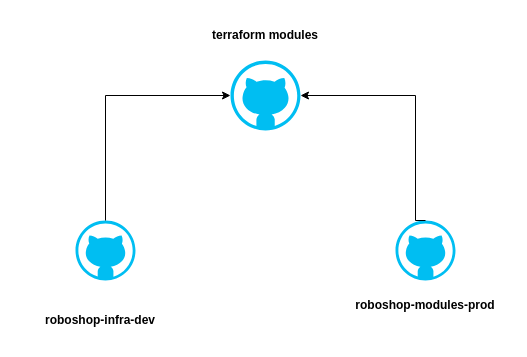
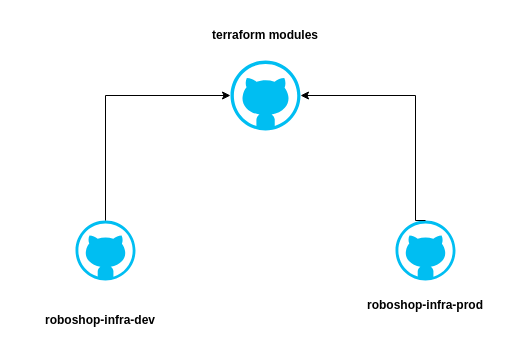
  <mxCell id="0" />
  <mxCell id="1" parent="0" />
  <mxCell id="2" value="" style="verticalLabelPosition=bottom;html=1;verticalAlign=top;align=center;strokeColor=none;fillColor=#00BEF2;shape=mxgraph.azure.github_code;pointerEvents=1;" vertex="1" parent="1"><mxGeometry x="230" y="60" width="70" height="70" as="geometry" /></mxCell>
  <mxCell id="3" value="&lt;b&gt;terraform modules&lt;/b&gt;" style="text;html=1;whiteSpace=wrap;strokeColor=none;fillColor=none;align=center;verticalAlign=middle;rounded=0;" vertex="1" parent="1"><mxGeometry x="200" y="20" width="130" height="30" as="geometry" /></mxCell>
  <mxCell id="4" value="" style="verticalLabelPosition=bottom;html=1;verticalAlign=top;align=center;strokeColor=none;fillColor=#00BEF2;shape=mxgraph.azure.github_code;pointerEvents=1;" vertex="1" parent="1"><mxGeometry x="75" y="220" width="60" height="60" as="geometry" /></mxCell>
  <mxCell id="5" value="&lt;b&gt;roboshop-infra-dev&lt;/b&gt;" style="text;html=1;whiteSpace=wrap;strokeColor=none;fillColor=none;align=center;verticalAlign=middle;rounded=0;" vertex="1" parent="1"><mxGeometry x="20" y="305" width="160" height="30" as="geometry" /></mxCell>
  <mxCell id="6" style="edgeStyle=orthogonalEdgeStyle;rounded=0;orthogonalLoop=1;jettySize=auto;html=1;entryX=0;entryY=0.5;entryDx=0;entryDy=0;entryPerimeter=0;" edge="1" parent="1" source="4" target="2"><mxGeometry relative="1" as="geometry"><Array as="points"><mxPoint x="105" y="95" /></Array></mxGeometry></mxCell>
  <mxCell id="7" value="" style="verticalLabelPosition=bottom;html=1;verticalAlign=top;align=center;strokeColor=none;fillColor=#00BEF2;shape=mxgraph.azure.github_code;pointerEvents=1;" vertex="1" parent="1"><mxGeometry x="395" y="220" width="60" height="60" as="geometry" /></mxCell>
- <mxCell id="8" value="&lt;b&gt;roboshop-modules-prod&lt;/b&gt;" style="text;html=1;whiteSpace=wrap;strokeColor=none;fillColor=none;align=center;verticalAlign=middle;rounded=0;" vertex="1" parent="1"><mxGeometry x="345" y="290" width="160" height="30" as="geometry" /></mxCell>
+ <mxCell id="8" value="&lt;b&gt;roboshop-infra-prod&lt;/b&gt;" style="text;html=1;whiteSpace=wrap;strokeColor=none;fillColor=none;align=center;verticalAlign=middle;rounded=0;" vertex="1" parent="1"><mxGeometry x="345" y="290" width="160" height="30" as="geometry" /></mxCell>
  <mxCell id="9" style="edgeStyle=orthogonalEdgeStyle;rounded=0;orthogonalLoop=1;jettySize=auto;html=1;entryX=1;entryY=0.5;entryDx=0;entryDy=0;entryPerimeter=0;exitX=0.5;exitY=0;exitDx=0;exitDy=0;exitPerimeter=0;" edge="1" parent="1" source="7" target="2"><mxGeometry relative="1" as="geometry"><Array as="points"><mxPoint x="415" y="220" /><mxPoint x="415" y="95" /></Array></mxGeometry></mxCell>
